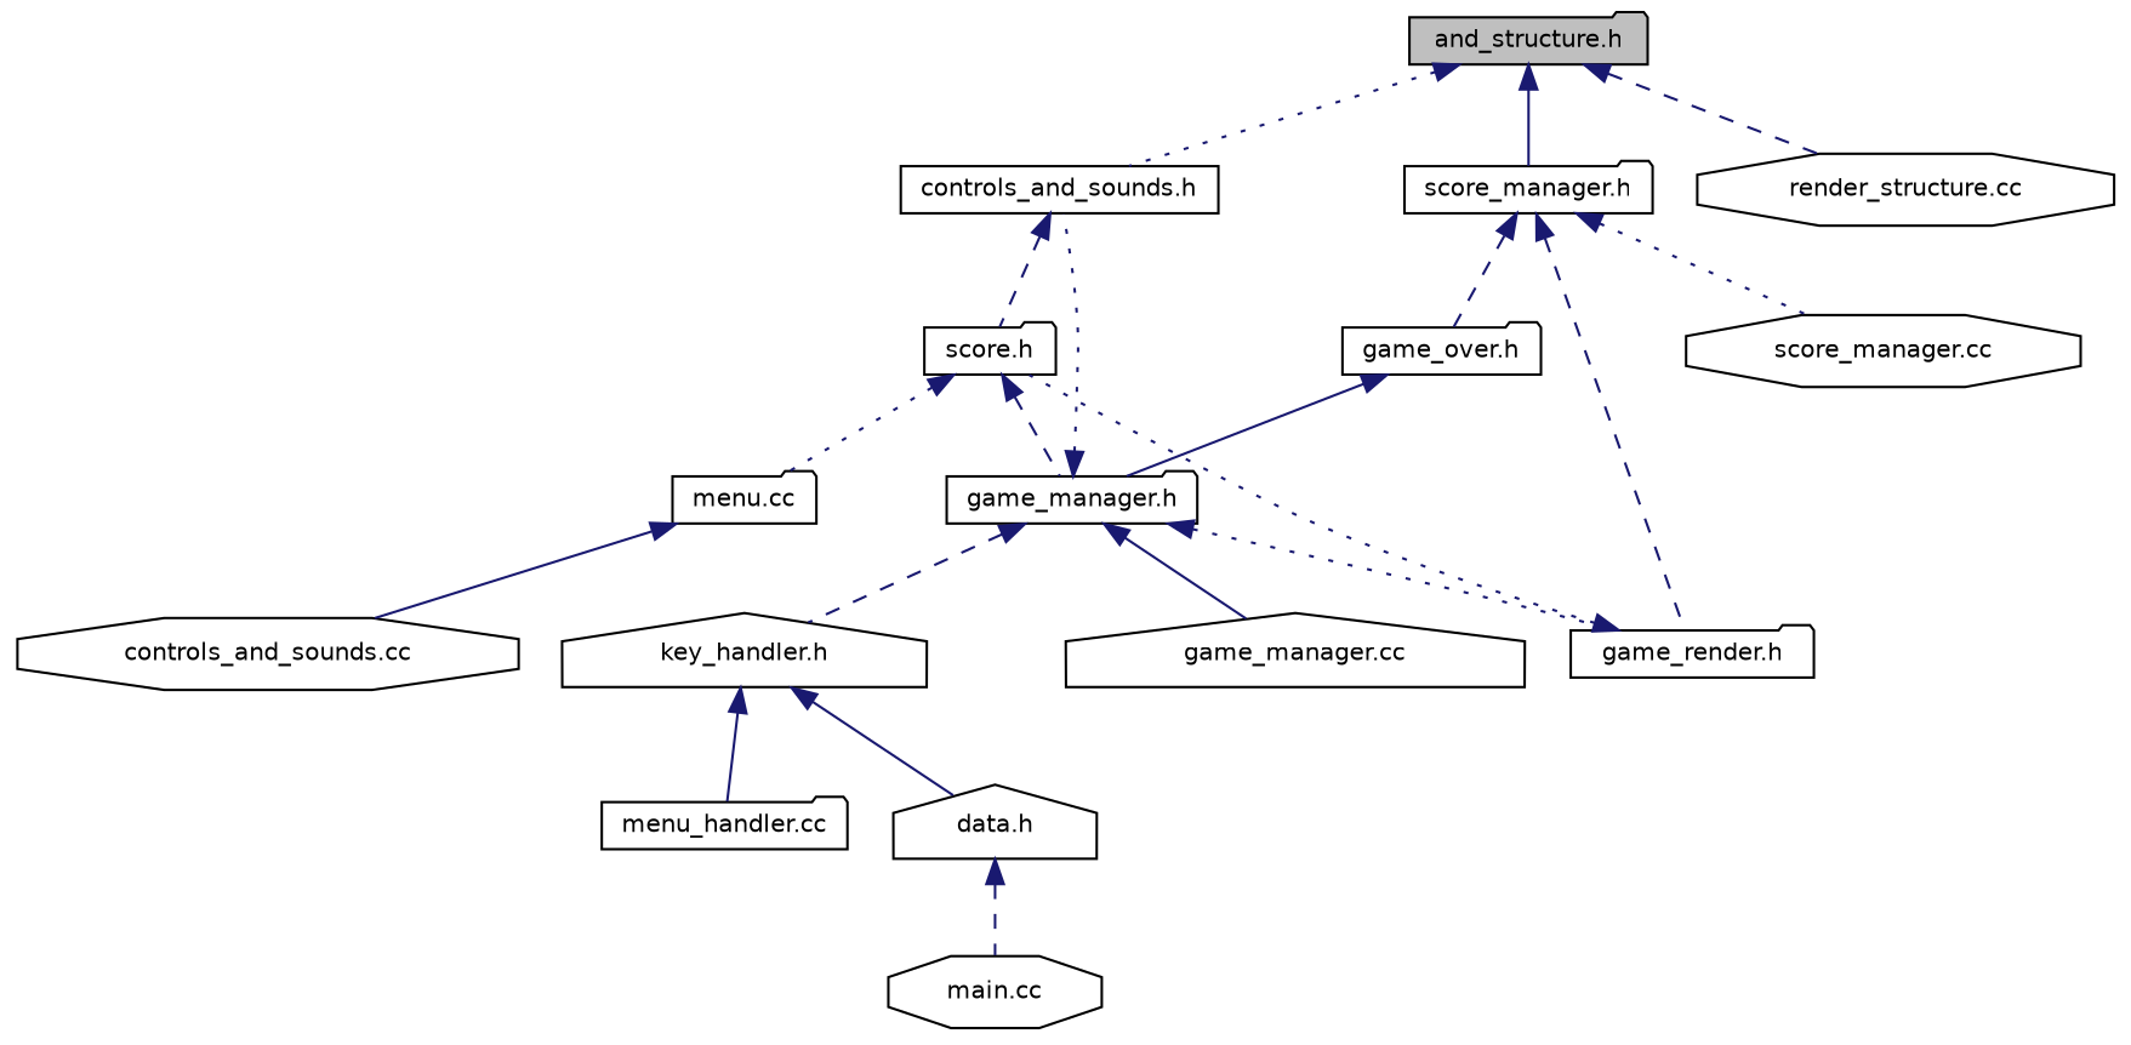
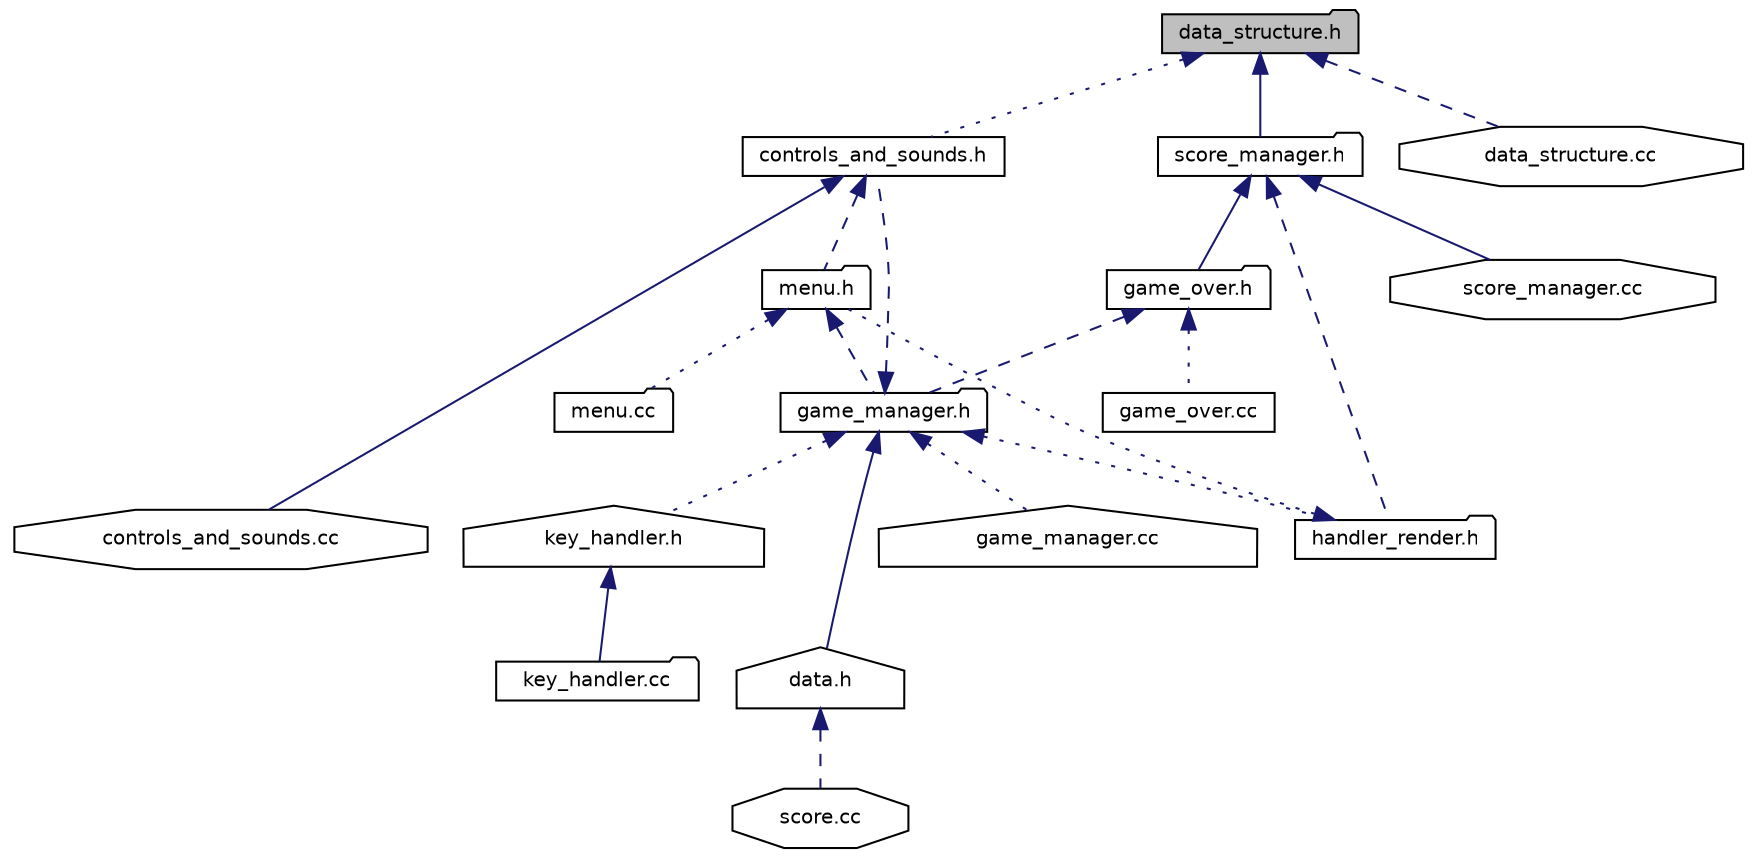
  digraph {
    node [color=black fillcolor=white fontname=Helvetica fontsize=10 shape=folder style=filled]
    edge [color=midnightblue dir=back fontname=Helvetica fontsize=10 labelfontname=Helvetica labelfontsize=10 style=dotted]
-   n1 [fillcolor=grey75 fontcolor=black height=0.2 label="and_structure.h" width=0.4]
+   n1 [fillcolor=grey75 fontcolor=black height=0.2 label="data_structure.h" width=0.4]
    n2 [height=0.2 label="controls_and_sounds.h" shape=box width=0.4]
    n3 [height=0.2 label="score_manager.h" width=0.4]
-   n4 [height=0.2 label="render_structure.cc" shape=octagon width=0.4]
+   n4 [height=0.2 label="data_structure.cc" shape=octagon width=0.4]
    n5 [height=0.2 label="controls_and_sounds.cc" shape=octagon width=0.4]
-   n6 [height=0.2 label="score.h" width=0.4]
-   n7 [height=0.2 label="game_render.h" width=0.4]
+   n6 [height=0.2 label="menu.h" width=0.4]
+   n7 [height=0.2 label="handler_render.h" width=0.4]
    n8 [height=0.2 label="game_over.h" width=0.4]
    n9 [height=0.2 label="score_manager.cc" shape=octagon width=0.4]
    n10 [height=0.2 label="game_manager.h" width=0.4]
    n11 [height=0.2 label="menu.cc" width=0.4]
    n12 [height=0.2 label="game_manager.cc" shape=house width=0.4]
    n13 [height=0.2 label="key_handler.h" shape=house width=0.4]
-   n14 [height=0.2 label="menu_handler.cc" width=0.4]
+   n14 [height=0.2 label="key_handler.cc" width=0.4]
    n15 [height=0.2 label="data.h" shape=house width=0.4]
-   n16 [height=0.2 label="main.cc" shape=octagon width=0.4]
+   n16 [height=0.2 label="score.cc" shape=octagon width=0.4]
+   n17 [height=0.2 label="game_over.cc" shape=box width=0.4]
    n1 -> n2
    n1 -> n3 [style=solid]
    n1 -> n4 [style=dashed]
-   n11 -> n5 [style=solid]
+   n2 -> n5 [style=solid]
    n2 -> n6 [style=dashed]
    n3 -> n7 [style=dashed]
-   n3 -> n8 [style=dashed]
-   n3 -> n9
+   n3 -> n8 [style=solid]
+   n3 -> n9 [style=solid]
    n6 -> n10 [style=dashed]
    n6 -> n11
    n7 -> n6
-   n8 -> n10 [style=solid]
-   n10 -> n2
+   n8 -> n10 [style=dashed]
+   n8 -> n17
+   n10 -> n2 [style=dashed]
    n10 -> n7
-   n10 -> n12 [style=solid]
-   n10 -> n13 [style=dashed]
+   n10 -> n12
+   n10 -> n13
    n13 -> n14 [style=solid]
-   n13 -> n15 [style=solid]
+   n10 -> n15 [style=solid]
    n15 -> n16 [style=dashed]
  }
